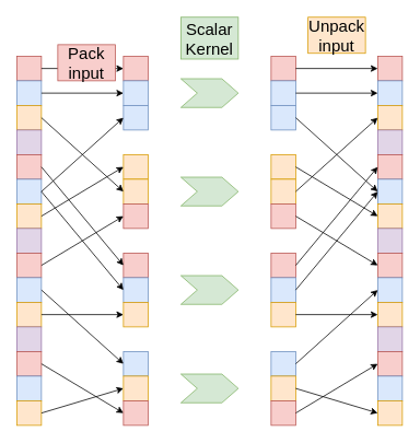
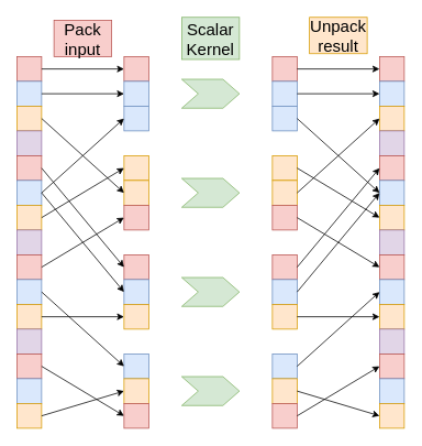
  <mxCell id="0" />
  <mxCell id="1" parent="0" />
  <mxCell id="2" value="" style="rounded=0;whiteSpace=wrap;html=1;fillColor=#f8cecc;strokeColor=#b85450;" parent="1" vertex="1"><mxGeometry x="20" y="68" width="30" height="30" as="geometry" /></mxCell>
  <mxCell id="3" value="" style="rounded=0;whiteSpace=wrap;html=1;fillColor=#dae8fc;strokeColor=#6c8ebf;" parent="1" vertex="1"><mxGeometry x="20" y="98" width="30" height="30" as="geometry" /></mxCell>
  <mxCell id="4" value="" style="rounded=0;whiteSpace=wrap;html=1;fillColor=#ffe6cc;strokeColor=#d79b00;" parent="1" vertex="1"><mxGeometry x="20" y="128" width="30" height="30" as="geometry" /></mxCell>
  <mxCell id="5" value="" style="rounded=0;whiteSpace=wrap;html=1;fillColor=#e1d5e7;strokeColor=#9673a6;" parent="1" vertex="1"><mxGeometry x="20" y="158" width="30" height="30" as="geometry" /></mxCell>
  <mxCell id="6" value="" style="rounded=0;whiteSpace=wrap;html=1;fillColor=#f8cecc;strokeColor=#b85450;" parent="1" vertex="1"><mxGeometry x="20" y="188" width="30" height="30" as="geometry" /></mxCell>
  <mxCell id="7" value="" style="rounded=0;whiteSpace=wrap;html=1;fillColor=#dae8fc;strokeColor=#6c8ebf;" parent="1" vertex="1"><mxGeometry x="20" y="218" width="30" height="30" as="geometry" /></mxCell>
  <mxCell id="8" value="" style="rounded=0;whiteSpace=wrap;html=1;fillColor=#ffe6cc;strokeColor=#d79b00;" parent="1" vertex="1"><mxGeometry x="20" y="248" width="30" height="30" as="geometry" /></mxCell>
  <mxCell id="9" value="" style="rounded=0;whiteSpace=wrap;html=1;fillColor=#e1d5e7;strokeColor=#9673a6;" parent="1" vertex="1"><mxGeometry x="20" y="278" width="30" height="30" as="geometry" /></mxCell>
  <mxCell id="10" value="" style="rounded=0;whiteSpace=wrap;html=1;fillColor=#f8cecc;strokeColor=#b85450;" parent="1" vertex="1"><mxGeometry x="20" y="308" width="30" height="30" as="geometry" /></mxCell>
  <mxCell id="11" value="" style="rounded=0;whiteSpace=wrap;html=1;fillColor=#dae8fc;strokeColor=#6c8ebf;" parent="1" vertex="1"><mxGeometry x="20" y="338" width="30" height="30" as="geometry" /></mxCell>
  <mxCell id="12" value="" style="rounded=0;whiteSpace=wrap;html=1;fillColor=#ffe6cc;strokeColor=#d79b00;" parent="1" vertex="1"><mxGeometry x="20" y="368" width="30" height="30" as="geometry" /></mxCell>
  <mxCell id="13" value="" style="rounded=0;whiteSpace=wrap;html=1;fillColor=#e1d5e7;strokeColor=#9673a6;" parent="1" vertex="1"><mxGeometry x="20" y="398" width="30" height="30" as="geometry" /></mxCell>
  <mxCell id="14" value="" style="rounded=0;whiteSpace=wrap;html=1;fillColor=#f8cecc;strokeColor=#b85450;" parent="1" vertex="1"><mxGeometry x="20" y="428" width="30" height="30" as="geometry" /></mxCell>
  <mxCell id="15" value="" style="rounded=0;whiteSpace=wrap;html=1;fillColor=#dae8fc;strokeColor=#6c8ebf;" parent="1" vertex="1"><mxGeometry x="20" y="458" width="30" height="30" as="geometry" /></mxCell>
  <mxCell id="16" value="" style="rounded=0;whiteSpace=wrap;html=1;fillColor=#ffe6cc;strokeColor=#d79b00;" parent="1" vertex="1"><mxGeometry x="20" y="488" width="30" height="30" as="geometry" /></mxCell>
  <mxCell id="17" value="" style="rounded=0;whiteSpace=wrap;html=1;fillColor=#f8cecc;strokeColor=#b85450;" parent="1" vertex="1"><mxGeometry x="150" y="68" width="30" height="30" as="geometry" /></mxCell>
  <mxCell id="18" value="" style="rounded=0;whiteSpace=wrap;html=1;fillColor=#dae8fc;strokeColor=#6c8ebf;" parent="1" vertex="1"><mxGeometry x="150" y="98" width="30" height="30" as="geometry" /></mxCell>
  <mxCell id="19" value="" style="rounded=0;whiteSpace=wrap;html=1;fillColor=#dae8fc;strokeColor=#6c8ebf;" parent="1" vertex="1"><mxGeometry x="150" y="128" width="30" height="30" as="geometry" /></mxCell>
  <mxCell id="20" value="" style="endArrow=classic;html=1;entryX=0;entryY=0.5;entryDx=0;entryDy=0;exitX=1;exitY=0.5;exitDx=0;exitDy=0;" parent="1" source="2" target="17" edge="1"><mxGeometry width="50" height="50" relative="1" as="geometry"><mxPoint x="50" y="103" as="sourcePoint" /><mxPoint x="100" y="53" as="targetPoint" /></mxGeometry></mxCell>
  <mxCell id="21" value="" style="endArrow=classic;html=1;entryX=0;entryY=0.5;entryDx=0;entryDy=0;exitX=1;exitY=0.5;exitDx=0;exitDy=0;" parent="1" source="3" target="18" edge="1"><mxGeometry width="50" height="50" relative="1" as="geometry"><mxPoint x="50" y="228" as="sourcePoint" /><mxPoint x="100" y="178" as="targetPoint" /></mxGeometry></mxCell>
  <mxCell id="22" value="" style="endArrow=classic;html=1;entryX=0;entryY=0.5;entryDx=0;entryDy=0;exitX=1;exitY=0.5;exitDx=0;exitDy=0;" parent="1" source="7" target="19" edge="1"><mxGeometry width="50" height="50" relative="1" as="geometry"><mxPoint x="60" y="238" as="sourcePoint" /><mxPoint x="150" y="143" as="targetPoint" /></mxGeometry></mxCell>
  <mxCell id="23" value="" style="rounded=0;whiteSpace=wrap;html=1;fillColor=#ffe6cc;strokeColor=#d79b00;" parent="1" vertex="1"><mxGeometry x="150" y="188" width="30" height="30" as="geometry" /></mxCell>
  <mxCell id="24" value="" style="rounded=0;whiteSpace=wrap;html=1;fillColor=#ffe6cc;strokeColor=#d79b00;" parent="1" vertex="1"><mxGeometry x="150" y="218" width="30" height="30" as="geometry" /></mxCell>
  <mxCell id="25" value="" style="rounded=0;whiteSpace=wrap;html=1;fillColor=#f8cecc;strokeColor=#b85450;" parent="1" vertex="1"><mxGeometry x="150" y="248" width="30" height="30" as="geometry" /></mxCell>
  <mxCell id="26" value="" style="endArrow=classic;html=1;entryX=0;entryY=0.5;entryDx=0;entryDy=0;exitX=1;exitY=0.5;exitDx=0;exitDy=0;" parent="1" source="4" target="24" edge="1"><mxGeometry width="50" height="50" relative="1" as="geometry"><mxPoint x="70" y="123" as="sourcePoint" /><mxPoint x="160" y="123" as="targetPoint" /></mxGeometry></mxCell>
  <mxCell id="27" value="" style="endArrow=classic;html=1;entryX=0;entryY=0.5;entryDx=0;entryDy=0;exitX=1;exitY=0.5;exitDx=0;exitDy=0;" parent="1" source="8" target="23" edge="1"><mxGeometry width="50" height="50" relative="1" as="geometry"><mxPoint x="80" y="133" as="sourcePoint" /><mxPoint x="170" y="133" as="targetPoint" /></mxGeometry></mxCell>
  <mxCell id="28" value="" style="endArrow=classic;html=1;entryX=0;entryY=0.5;entryDx=0;entryDy=0;exitX=1;exitY=0.5;exitDx=0;exitDy=0;" parent="1" source="10" target="25" edge="1"><mxGeometry width="50" height="50" relative="1" as="geometry"><mxPoint x="60" y="293" as="sourcePoint" /><mxPoint x="150" y="273" as="targetPoint" /></mxGeometry></mxCell>
  <mxCell id="29" value="" style="shape=step;perimeter=stepPerimeter;whiteSpace=wrap;html=1;fixedSize=1;fillColor=#d5e8d4;strokeColor=#82b366;" parent="1" vertex="1"><mxGeometry x="220" y="95.5" width="70" height="35" as="geometry" /></mxCell>
  <mxCell id="30" value="" style="rounded=0;whiteSpace=wrap;html=1;fillColor=#f8cecc;strokeColor=#b85450;" parent="1" vertex="1"><mxGeometry x="150" y="308" width="30" height="30" as="geometry" /></mxCell>
  <mxCell id="31" value="" style="rounded=0;whiteSpace=wrap;html=1;fillColor=#dae8fc;strokeColor=#6c8ebf;" parent="1" vertex="1"><mxGeometry x="150" y="338" width="30" height="30" as="geometry" /></mxCell>
  <mxCell id="32" value="" style="rounded=0;whiteSpace=wrap;html=1;fillColor=#ffe6cc;strokeColor=#d79b00;" parent="1" vertex="1"><mxGeometry x="150" y="368" width="30" height="30" as="geometry" /></mxCell>
  <mxCell id="33" value="" style="rounded=0;whiteSpace=wrap;html=1;fillColor=#dae8fc;strokeColor=#6c8ebf;" parent="1" vertex="1"><mxGeometry x="150" y="428" width="30" height="30" as="geometry" /></mxCell>
  <mxCell id="34" value="" style="rounded=0;whiteSpace=wrap;html=1;fillColor=#ffe6cc;strokeColor=#d79b00;" parent="1" vertex="1"><mxGeometry x="150" y="458" width="30" height="30" as="geometry" /></mxCell>
  <mxCell id="35" value="" style="rounded=0;whiteSpace=wrap;html=1;fillColor=#f8cecc;strokeColor=#b85450;" parent="1" vertex="1"><mxGeometry x="150" y="488" width="30" height="30" as="geometry" /></mxCell>
  <mxCell id="36" value="" style="endArrow=classic;html=1;entryX=0;entryY=0.5;entryDx=0;entryDy=0;exitX=1;exitY=0.5;exitDx=0;exitDy=0;" parent="1" source="6" target="30" edge="1"><mxGeometry width="50" height="50" relative="1" as="geometry"><mxPoint x="50" y="198" as="sourcePoint" /><mxPoint x="100" y="148" as="targetPoint" /></mxGeometry></mxCell>
  <mxCell id="37" value="" style="endArrow=classic;html=1;entryX=0;entryY=0.5;entryDx=0;entryDy=0;exitX=1;exitY=0.5;exitDx=0;exitDy=0;" parent="1" source="7" target="31" edge="1"><mxGeometry width="50" height="50" relative="1" as="geometry"><mxPoint x="50" y="248" as="sourcePoint" /><mxPoint x="140" y="408" as="targetPoint" /></mxGeometry></mxCell>
  <mxCell id="38" value="" style="endArrow=classic;html=1;entryX=0;entryY=0.5;entryDx=0;entryDy=0;exitX=1;exitY=0.5;exitDx=0;exitDy=0;" parent="1" source="12" target="32" edge="1"><mxGeometry width="50" height="50" relative="1" as="geometry"><mxPoint x="60" y="263" as="sourcePoint" /><mxPoint x="150" y="398" as="targetPoint" /></mxGeometry></mxCell>
  <mxCell id="39" value="" style="endArrow=classic;html=1;exitX=1;exitY=0.5;exitDx=0;exitDy=0;entryX=0;entryY=0.5;entryDx=0;entryDy=0;" parent="1" source="11" target="33" edge="1"><mxGeometry width="50" height="50" relative="1" as="geometry"><mxPoint x="20" y="728" as="sourcePoint" /><mxPoint x="70" y="678" as="targetPoint" /></mxGeometry></mxCell>
  <mxCell id="40" value="" style="endArrow=classic;html=1;exitX=1;exitY=0.5;exitDx=0;exitDy=0;entryX=0;entryY=0.5;entryDx=0;entryDy=0;" parent="1" source="14" target="35" edge="1"><mxGeometry width="50" height="50" relative="1" as="geometry"><mxPoint x="20" y="728" as="sourcePoint" /><mxPoint x="70" y="678" as="targetPoint" /></mxGeometry></mxCell>
  <mxCell id="41" value="" style="endArrow=classic;html=1;exitX=1;exitY=0.5;exitDx=0;exitDy=0;entryX=0;entryY=0.5;entryDx=0;entryDy=0;" parent="1" source="16" target="34" edge="1"><mxGeometry width="50" height="50" relative="1" as="geometry"><mxPoint x="20" y="728" as="sourcePoint" /><mxPoint x="70" y="678" as="targetPoint" /></mxGeometry></mxCell>
  <mxCell id="42" value="" style="rounded=0;whiteSpace=wrap;html=1;fillColor=#f8cecc;strokeColor=#b85450;" parent="1" vertex="1"><mxGeometry x="460" y="68" width="30" height="30" as="geometry" /></mxCell>
  <mxCell id="43" value="" style="rounded=0;whiteSpace=wrap;html=1;fillColor=#dae8fc;strokeColor=#6c8ebf;" parent="1" vertex="1"><mxGeometry x="460" y="98" width="30" height="30" as="geometry" /></mxCell>
  <mxCell id="44" value="" style="rounded=0;whiteSpace=wrap;html=1;fillColor=#ffe6cc;strokeColor=#d79b00;" parent="1" vertex="1"><mxGeometry x="460" y="128" width="30" height="30" as="geometry" /></mxCell>
  <mxCell id="45" value="" style="rounded=0;whiteSpace=wrap;html=1;fillColor=#e1d5e7;strokeColor=#9673a6;" parent="1" vertex="1"><mxGeometry x="460" y="158" width="30" height="30" as="geometry" /></mxCell>
  <mxCell id="46" value="" style="rounded=0;whiteSpace=wrap;html=1;fillColor=#f8cecc;strokeColor=#b85450;" parent="1" vertex="1"><mxGeometry x="460" y="188" width="30" height="30" as="geometry" /></mxCell>
  <mxCell id="47" value="" style="rounded=0;whiteSpace=wrap;html=1;fillColor=#dae8fc;strokeColor=#6c8ebf;" parent="1" vertex="1"><mxGeometry x="460" y="218" width="30" height="30" as="geometry" /></mxCell>
  <mxCell id="48" value="" style="rounded=0;whiteSpace=wrap;html=1;fillColor=#ffe6cc;strokeColor=#d79b00;" parent="1" vertex="1"><mxGeometry x="460" y="248" width="30" height="30" as="geometry" /></mxCell>
  <mxCell id="49" value="" style="rounded=0;whiteSpace=wrap;html=1;fillColor=#e1d5e7;strokeColor=#9673a6;" parent="1" vertex="1"><mxGeometry x="460" y="278" width="30" height="30" as="geometry" /></mxCell>
  <mxCell id="50" value="" style="rounded=0;whiteSpace=wrap;html=1;fillColor=#f8cecc;strokeColor=#b85450;" parent="1" vertex="1"><mxGeometry x="460" y="308" width="30" height="30" as="geometry" /></mxCell>
  <mxCell id="51" value="" style="rounded=0;whiteSpace=wrap;html=1;fillColor=#dae8fc;strokeColor=#6c8ebf;" parent="1" vertex="1"><mxGeometry x="460" y="338" width="30" height="30" as="geometry" /></mxCell>
  <mxCell id="52" value="" style="rounded=0;whiteSpace=wrap;html=1;fillColor=#ffe6cc;strokeColor=#d79b00;" parent="1" vertex="1"><mxGeometry x="460" y="368" width="30" height="30" as="geometry" /></mxCell>
  <mxCell id="53" value="" style="rounded=0;whiteSpace=wrap;html=1;fillColor=#e1d5e7;strokeColor=#9673a6;" parent="1" vertex="1"><mxGeometry x="460" y="398" width="30" height="30" as="geometry" /></mxCell>
  <mxCell id="54" value="" style="rounded=0;whiteSpace=wrap;html=1;fillColor=#f8cecc;strokeColor=#b85450;" parent="1" vertex="1"><mxGeometry x="460" y="428" width="30" height="30" as="geometry" /></mxCell>
  <mxCell id="55" value="" style="rounded=0;whiteSpace=wrap;html=1;fillColor=#dae8fc;strokeColor=#6c8ebf;" parent="1" vertex="1"><mxGeometry x="460" y="458" width="30" height="30" as="geometry" /></mxCell>
  <mxCell id="56" value="" style="rounded=0;whiteSpace=wrap;html=1;fillColor=#ffe6cc;strokeColor=#d79b00;" parent="1" vertex="1"><mxGeometry x="460" y="488" width="30" height="30" as="geometry" /></mxCell>
  <mxCell id="57" value="" style="rounded=0;whiteSpace=wrap;html=1;fillColor=#f8cecc;strokeColor=#b85450;" parent="1" vertex="1"><mxGeometry x="330" y="68" width="30" height="30" as="geometry" /></mxCell>
  <mxCell id="58" value="" style="rounded=0;whiteSpace=wrap;html=1;fillColor=#dae8fc;strokeColor=#6c8ebf;" parent="1" vertex="1"><mxGeometry x="330" y="98" width="30" height="30" as="geometry" /></mxCell>
  <mxCell id="59" value="" style="rounded=0;whiteSpace=wrap;html=1;fillColor=#dae8fc;strokeColor=#6c8ebf;" parent="1" vertex="1"><mxGeometry x="330" y="128" width="30" height="30" as="geometry" /></mxCell>
  <mxCell id="60" value="" style="endArrow=classic;html=1;entryX=0;entryY=0.5;entryDx=0;entryDy=0;exitX=1;exitY=0.5;exitDx=0;exitDy=0;" parent="1" source="57" target="42" edge="1"><mxGeometry width="50" height="50" relative="1" as="geometry"><mxPoint x="280" y="53" as="sourcePoint" /><mxPoint x="230" y="103" as="targetPoint" /></mxGeometry></mxCell>
  <mxCell id="61" value="" style="endArrow=classic;html=1;entryX=0;entryY=0.5;entryDx=0;entryDy=0;exitX=1;exitY=0.5;exitDx=0;exitDy=0;" parent="1" source="58" target="43" edge="1"><mxGeometry width="50" height="50" relative="1" as="geometry"><mxPoint x="280" y="178" as="sourcePoint" /><mxPoint x="230" y="228" as="targetPoint" /></mxGeometry></mxCell>
  <mxCell id="62" value="" style="endArrow=classic;html=1;entryX=0;entryY=0.5;entryDx=0;entryDy=0;exitX=1;exitY=0.5;exitDx=0;exitDy=0;" parent="1" source="59" target="47" edge="1"><mxGeometry width="50" height="50" relative="1" as="geometry"><mxPoint x="330" y="143" as="sourcePoint" /><mxPoint x="240" y="238" as="targetPoint" /></mxGeometry></mxCell>
  <mxCell id="63" value="" style="rounded=0;whiteSpace=wrap;html=1;fillColor=#ffe6cc;strokeColor=#d79b00;" parent="1" vertex="1"><mxGeometry x="330" y="188" width="30" height="30" as="geometry" /></mxCell>
  <mxCell id="64" value="" style="rounded=0;whiteSpace=wrap;html=1;fillColor=#ffe6cc;strokeColor=#d79b00;" parent="1" vertex="1"><mxGeometry x="330" y="218" width="30" height="30" as="geometry" /></mxCell>
  <mxCell id="65" value="" style="rounded=0;whiteSpace=wrap;html=1;fillColor=#f8cecc;strokeColor=#b85450;" parent="1" vertex="1"><mxGeometry x="330" y="248" width="30" height="30" as="geometry" /></mxCell>
  <mxCell id="66" value="" style="endArrow=classic;html=1;entryX=0;entryY=0.5;entryDx=0;entryDy=0;exitX=1;exitY=0.5;exitDx=0;exitDy=0;" parent="1" source="64" target="44" edge="1"><mxGeometry width="50" height="50" relative="1" as="geometry"><mxPoint x="340" y="123" as="sourcePoint" /><mxPoint x="250" y="123" as="targetPoint" /></mxGeometry></mxCell>
  <mxCell id="67" value="" style="endArrow=classic;html=1;entryX=0;entryY=0.5;entryDx=0;entryDy=0;exitX=1;exitY=0.5;exitDx=0;exitDy=0;" parent="1" source="63" target="48" edge="1"><mxGeometry width="50" height="50" relative="1" as="geometry"><mxPoint x="350" y="133" as="sourcePoint" /><mxPoint x="260" y="133" as="targetPoint" /></mxGeometry></mxCell>
  <mxCell id="68" value="" style="endArrow=classic;html=1;entryX=0;entryY=0.5;entryDx=0;entryDy=0;exitX=1;exitY=0.5;exitDx=0;exitDy=0;" parent="1" source="65" target="50" edge="1"><mxGeometry width="50" height="50" relative="1" as="geometry"><mxPoint x="330" y="273" as="sourcePoint" /><mxPoint x="240" y="293" as="targetPoint" /></mxGeometry></mxCell>
  <mxCell id="69" value="" style="rounded=0;whiteSpace=wrap;html=1;fillColor=#f8cecc;strokeColor=#b85450;" parent="1" vertex="1"><mxGeometry x="330" y="308" width="30" height="30" as="geometry" /></mxCell>
  <mxCell id="70" value="" style="rounded=0;whiteSpace=wrap;html=1;fillColor=#dae8fc;strokeColor=#6c8ebf;" parent="1" vertex="1"><mxGeometry x="330" y="338" width="30" height="30" as="geometry" /></mxCell>
  <mxCell id="71" value="" style="rounded=0;whiteSpace=wrap;html=1;fillColor=#ffe6cc;strokeColor=#d79b00;" parent="1" vertex="1"><mxGeometry x="330" y="368" width="30" height="30" as="geometry" /></mxCell>
  <mxCell id="72" value="" style="rounded=0;whiteSpace=wrap;html=1;fillColor=#dae8fc;strokeColor=#6c8ebf;" parent="1" vertex="1"><mxGeometry x="330" y="428" width="30" height="30" as="geometry" /></mxCell>
  <mxCell id="73" value="" style="rounded=0;whiteSpace=wrap;html=1;fillColor=#ffe6cc;strokeColor=#d79b00;" parent="1" vertex="1"><mxGeometry x="330" y="458" width="30" height="30" as="geometry" /></mxCell>
  <mxCell id="74" value="" style="rounded=0;whiteSpace=wrap;html=1;fillColor=#f8cecc;strokeColor=#b85450;" parent="1" vertex="1"><mxGeometry x="330" y="488" width="30" height="30" as="geometry" /></mxCell>
  <mxCell id="75" value="" style="endArrow=classic;html=1;entryX=0;entryY=0.5;entryDx=0;entryDy=0;exitX=1;exitY=0.5;exitDx=0;exitDy=0;" parent="1" source="69" target="46" edge="1"><mxGeometry width="50" height="50" relative="1" as="geometry"><mxPoint x="280" y="148" as="sourcePoint" /><mxPoint x="230" y="198" as="targetPoint" /></mxGeometry></mxCell>
  <mxCell id="76" value="" style="endArrow=classic;html=1;entryX=0;entryY=0.5;entryDx=0;entryDy=0;exitX=1;exitY=0.5;exitDx=0;exitDy=0;" parent="1" source="70" target="47" edge="1"><mxGeometry width="50" height="50" relative="1" as="geometry"><mxPoint x="320" y="408" as="sourcePoint" /><mxPoint x="230" y="248" as="targetPoint" /></mxGeometry></mxCell>
  <mxCell id="77" value="" style="endArrow=classic;html=1;entryX=0;entryY=0.5;entryDx=0;entryDy=0;exitX=1;exitY=0.5;exitDx=0;exitDy=0;" parent="1" source="71" target="52" edge="1"><mxGeometry width="50" height="50" relative="1" as="geometry"><mxPoint x="410" y="358" as="sourcePoint" /><mxPoint x="470" y="373" as="targetPoint" /></mxGeometry></mxCell>
  <mxCell id="78" value="" style="endArrow=classic;html=1;exitX=1;exitY=0.5;exitDx=0;exitDy=0;entryX=0;entryY=0.5;entryDx=0;entryDy=0;" parent="1" source="72" target="51" edge="1"><mxGeometry width="50" height="50" relative="1" as="geometry"><mxPoint x="250" y="678" as="sourcePoint" /><mxPoint x="200" y="728" as="targetPoint" /></mxGeometry></mxCell>
  <mxCell id="79" value="" style="endArrow=classic;html=1;exitX=1;exitY=0.5;exitDx=0;exitDy=0;entryX=0;entryY=0.5;entryDx=0;entryDy=0;" parent="1" source="74" target="54" edge="1"><mxGeometry width="50" height="50" relative="1" as="geometry"><mxPoint x="250" y="678" as="sourcePoint" /><mxPoint x="200" y="728" as="targetPoint" /></mxGeometry></mxCell>
  <mxCell id="80" value="" style="endArrow=classic;html=1;entryX=0;entryY=0.5;entryDx=0;entryDy=0;exitX=1;exitY=0.5;exitDx=0;exitDy=0;" parent="1" source="73" target="56" edge="1"><mxGeometry width="50" height="50" relative="1" as="geometry"><mxPoint x="380" y="493" as="sourcePoint" /><mxPoint x="470" y="508" as="targetPoint" /></mxGeometry></mxCell>
  <mxCell id="81" value="" style="shape=step;perimeter=stepPerimeter;whiteSpace=wrap;html=1;fixedSize=1;fillColor=#d5e8d4;strokeColor=#82b366;" parent="1" vertex="1"><mxGeometry x="220" y="215.5" width="70" height="35" as="geometry" /></mxCell>
  <mxCell id="82" value="" style="shape=step;perimeter=stepPerimeter;whiteSpace=wrap;html=1;fixedSize=1;fillColor=#d5e8d4;strokeColor=#82b366;" parent="1" vertex="1"><mxGeometry x="220" y="335.5" width="70" height="35" as="geometry" /></mxCell>
  <mxCell id="83" value="" style="shape=step;perimeter=stepPerimeter;whiteSpace=wrap;html=1;fixedSize=1;fillColor=#d5e8d4;strokeColor=#82b366;" parent="1" vertex="1"><mxGeometry x="220" y="455.5" width="70" height="35" as="geometry" /></mxCell>
  <mxCell id="84" value="Scalar&lt;br&gt;Kernel" style="text;html=1;strokeColor=#82b366;fillColor=#d5e8d4;align=center;verticalAlign=middle;whiteSpace=wrap;rounded=0;fontSize=20;" parent="1" vertex="1"><mxGeometry x="220" y="20.5" width="70" height="51" as="geometry" /></mxCell>
- <mxCell id="85" value="Pack input" style="text;html=1;strokeColor=#b85450;fillColor=#f8cecc;align=center;verticalAlign=middle;whiteSpace=wrap;rounded=0;fontSize=20;" parent="1" vertex="1"><mxGeometry x="70" y="54" width="70" height="44" as="geometry" /></mxCell>
- <mxCell id="86" value="Unpack input" style="text;html=1;strokeColor=#d79b00;fillColor=#ffe6cc;align=center;verticalAlign=middle;whiteSpace=wrap;rounded=0;fontSize=20;" parent="1" vertex="1"><mxGeometry x="375" y="20.5" width="70" height="44" as="geometry" /></mxCell>
+ <mxCell id="85" value="Pack input" style="text;html=1;strokeColor=#b85450;fillColor=#f8cecc;align=center;verticalAlign=middle;whiteSpace=wrap;rounded=0;fontSize=20;" parent="1" vertex="1"><mxGeometry x="65" y="24" width="70" height="44" as="geometry" /></mxCell>
+ <mxCell id="86" value="Unpack result" style="text;html=1;strokeColor=#d79b00;fillColor=#ffe6cc;align=center;verticalAlign=middle;whiteSpace=wrap;rounded=0;fontSize=20;" parent="1" vertex="1"><mxGeometry x="375" y="20.5" width="70" height="44" as="geometry" /></mxCell>
